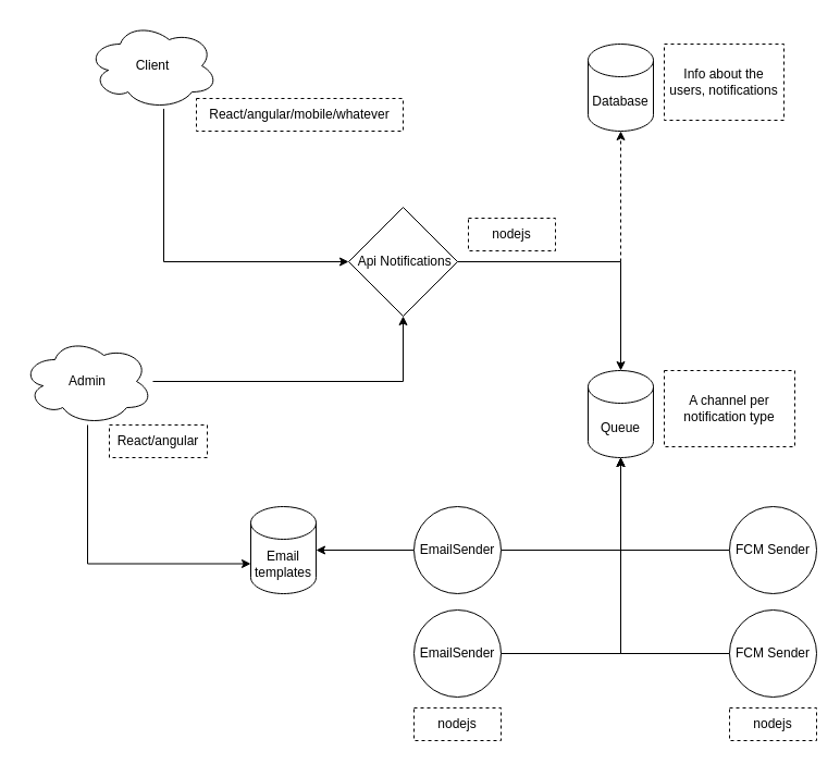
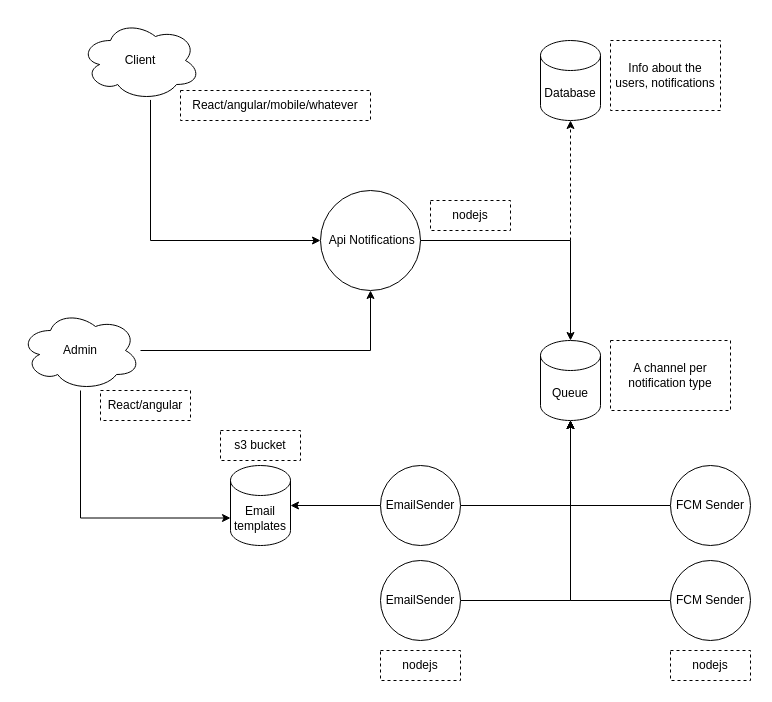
  <mxCell id="0" />
  <mxCell id="1" parent="0" />
  <mxCell id="2" style="edgeStyle=orthogonalEdgeStyle;rounded=0;orthogonalLoop=1;jettySize=auto;html=1;entryX=0;entryY=0.5;entryDx=0;entryDy=0;" edge="1" parent="1" source="3" target="7"><mxGeometry relative="1" as="geometry"><Array as="points"><mxPoint x="150" y="240" /></Array></mxGeometry></mxCell>
  <mxCell id="3" value="Client" style="ellipse;shape=cloud;whiteSpace=wrap;html=1;" vertex="1" parent="1"><mxGeometry x="80" y="20" width="120" height="80" as="geometry" /></mxCell>
  <mxCell id="4" value="Database" style="shape=cylinder3;whiteSpace=wrap;html=1;boundedLbl=1;backgroundOutline=1;size=15;" vertex="1" parent="1"><mxGeometry x="540" y="40" width="60" height="80" as="geometry" /></mxCell>
  <mxCell id="5" style="edgeStyle=orthogonalEdgeStyle;rounded=0;orthogonalLoop=1;jettySize=auto;html=1;dashed=1;" edge="1" parent="1" source="7" target="4"><mxGeometry relative="1" as="geometry" /></mxCell>
  <mxCell id="6" style="edgeStyle=orthogonalEdgeStyle;rounded=0;orthogonalLoop=1;jettySize=auto;html=1;" edge="1" parent="1" source="7" target="11"><mxGeometry relative="1" as="geometry" /></mxCell>
- <mxCell id="7" value="&amp;nbsp;Api Notifications" style="rhombus;whiteSpace=wrap;html=1;aspect=fixed;" vertex="1" parent="1"><mxGeometry x="320" y="190" width="100" height="100" as="geometry" /></mxCell>
+ <mxCell id="7" value="&amp;nbsp;Api Notifications" style="ellipse;whiteSpace=wrap;html=1;aspect=fixed;" vertex="1" parent="1"><mxGeometry x="320" y="190" width="100" height="100" as="geometry" /></mxCell>
  <mxCell id="8" style="edgeStyle=orthogonalEdgeStyle;rounded=0;orthogonalLoop=1;jettySize=auto;html=1;entryX=0.5;entryY=1;entryDx=0;entryDy=0;" edge="1" parent="1" source="10" target="7"><mxGeometry relative="1" as="geometry" /></mxCell>
  <mxCell id="9" style="edgeStyle=orthogonalEdgeStyle;rounded=0;orthogonalLoop=1;jettySize=auto;html=1;entryX=0;entryY=0;entryDx=0;entryDy=52.5;entryPerimeter=0;" edge="1" parent="1" source="10" target="17"><mxGeometry relative="1" as="geometry"><Array as="points"><mxPoint x="80" y="518" /></Array></mxGeometry></mxCell>
  <mxCell id="10" value="Admin" style="ellipse;shape=cloud;whiteSpace=wrap;html=1;" vertex="1" parent="1"><mxGeometry x="20" y="310" width="120" height="80" as="geometry" /></mxCell>
  <mxCell id="11" value="Queue" style="shape=cylinder3;whiteSpace=wrap;html=1;boundedLbl=1;backgroundOutline=1;size=15;" vertex="1" parent="1"><mxGeometry x="540" y="340" width="60" height="80" as="geometry" /></mxCell>
  <mxCell id="12" style="edgeStyle=orthogonalEdgeStyle;rounded=0;orthogonalLoop=1;jettySize=auto;html=1;" edge="1" parent="1" source="14" target="11"><mxGeometry relative="1" as="geometry" /></mxCell>
  <mxCell id="13" style="edgeStyle=orthogonalEdgeStyle;rounded=0;orthogonalLoop=1;jettySize=auto;html=1;entryX=1;entryY=0.5;entryDx=0;entryDy=0;entryPerimeter=0;" edge="1" parent="1" source="14" target="17"><mxGeometry relative="1" as="geometry" /></mxCell>
  <mxCell id="14" value="EmailSender" style="ellipse;whiteSpace=wrap;html=1;aspect=fixed;" vertex="1" parent="1"><mxGeometry x="380" y="465" width="80" height="80" as="geometry" /></mxCell>
  <mxCell id="15" style="edgeStyle=orthogonalEdgeStyle;rounded=0;orthogonalLoop=1;jettySize=auto;html=1;" edge="1" parent="1" source="16" target="11"><mxGeometry relative="1" as="geometry" /></mxCell>
  <mxCell id="16" value="FCM Sender" style="ellipse;whiteSpace=wrap;html=1;aspect=fixed;" vertex="1" parent="1"><mxGeometry x="670" y="465" width="80" height="80" as="geometry" /></mxCell>
  <mxCell id="17" value="Email templates" style="shape=cylinder3;whiteSpace=wrap;html=1;boundedLbl=1;backgroundOutline=1;size=15;" vertex="1" parent="1"><mxGeometry x="230" y="465" width="60" height="80" as="geometry" /></mxCell>
  <mxCell id="18" value="Info about the users, notifications" style="text;html=1;strokeColor=default;fillColor=none;align=center;verticalAlign=middle;whiteSpace=wrap;rounded=0;dashed=1;" vertex="1" parent="1"><mxGeometry x="610" y="40" width="110" height="70" as="geometry" /></mxCell>
  <mxCell id="19" value="A channel per notification type" style="text;html=1;strokeColor=default;fillColor=none;align=center;verticalAlign=middle;whiteSpace=wrap;rounded=0;dashed=1;" vertex="1" parent="1"><mxGeometry x="610" y="340" width="120" height="70" as="geometry" /></mxCell>
  <mxCell id="20" style="edgeStyle=orthogonalEdgeStyle;rounded=0;orthogonalLoop=1;jettySize=auto;html=1;entryX=0.5;entryY=1;entryDx=0;entryDy=0;entryPerimeter=0;" edge="1" parent="1" source="21" target="11"><mxGeometry relative="1" as="geometry" /></mxCell>
  <mxCell id="21" value="EmailSender" style="ellipse;whiteSpace=wrap;html=1;aspect=fixed;" vertex="1" parent="1"><mxGeometry x="380" y="560" width="80" height="80" as="geometry" /></mxCell>
  <mxCell id="22" style="edgeStyle=orthogonalEdgeStyle;rounded=0;orthogonalLoop=1;jettySize=auto;html=1;entryX=0.5;entryY=1;entryDx=0;entryDy=0;entryPerimeter=0;" edge="1" parent="1" source="23" target="11"><mxGeometry relative="1" as="geometry" /></mxCell>
  <mxCell id="23" value="FCM Sender" style="ellipse;whiteSpace=wrap;html=1;aspect=fixed;" vertex="1" parent="1"><mxGeometry x="670" y="560" width="80" height="80" as="geometry" /></mxCell>
  <mxCell id="24" value="React/angular" style="text;html=1;strokeColor=default;fillColor=none;align=center;verticalAlign=middle;whiteSpace=wrap;rounded=0;dashed=1;" vertex="1" parent="1"><mxGeometry x="100" y="390" width="90" height="30" as="geometry" /></mxCell>
  <mxCell id="25" value="React/angular/mobile/whatever" style="text;html=1;strokeColor=default;fillColor=none;align=center;verticalAlign=middle;whiteSpace=wrap;rounded=0;dashed=1;" vertex="1" parent="1"><mxGeometry x="180" y="90" width="190" height="30" as="geometry" /></mxCell>
  <mxCell id="26" value="nodejs" style="text;html=1;strokeColor=default;fillColor=none;align=center;verticalAlign=middle;whiteSpace=wrap;rounded=0;dashed=1;" vertex="1" parent="1"><mxGeometry x="430" y="200" width="80" height="30" as="geometry" /></mxCell>
+ <mxCell id="27" value="s3 bucket" style="text;html=1;strokeColor=default;fillColor=none;align=center;verticalAlign=middle;whiteSpace=wrap;rounded=0;dashed=1;" vertex="1" parent="1"><mxGeometry x="220" y="430" width="80" height="30" as="geometry" /></mxCell>
  <mxCell id="28" value="nodejs" style="text;html=1;strokeColor=default;fillColor=none;align=center;verticalAlign=middle;whiteSpace=wrap;rounded=0;dashed=1;" vertex="1" parent="1"><mxGeometry x="670" y="650" width="80" height="30" as="geometry" /></mxCell>
  <mxCell id="29" value="nodejs" style="text;html=1;strokeColor=default;fillColor=none;align=center;verticalAlign=middle;whiteSpace=wrap;rounded=0;dashed=1;" vertex="1" parent="1"><mxGeometry x="380" y="650" width="80" height="30" as="geometry" /></mxCell>
